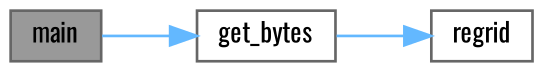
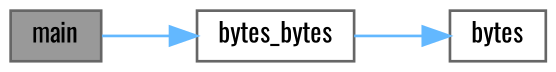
  digraph {
    fontname=Oswald
    rankdir=LR
    node [color=grey40 fillcolor=white fontname=Oswald fontsize=10 shape=box style=filled]
    edge [color=steelblue1 fontname=Oswald fontsize=10 labelfontname=Helvetica labelfontsize=10 style=solid]
    n1 [color=gray40 fillcolor=grey60 fontcolor=black height=0.2 label=main width=0.4]
-   n2 [height=0.2 label=get_bytes width=0.4]
-   n3 [height=0.2 label=regrid width=0.4]
+   n2 [height=0.2 label=bytes_bytes width=0.4]
+   n3 [height=0.2 label=bytes width=0.4]
    n1 -> n2
    n2 -> n3
  }
